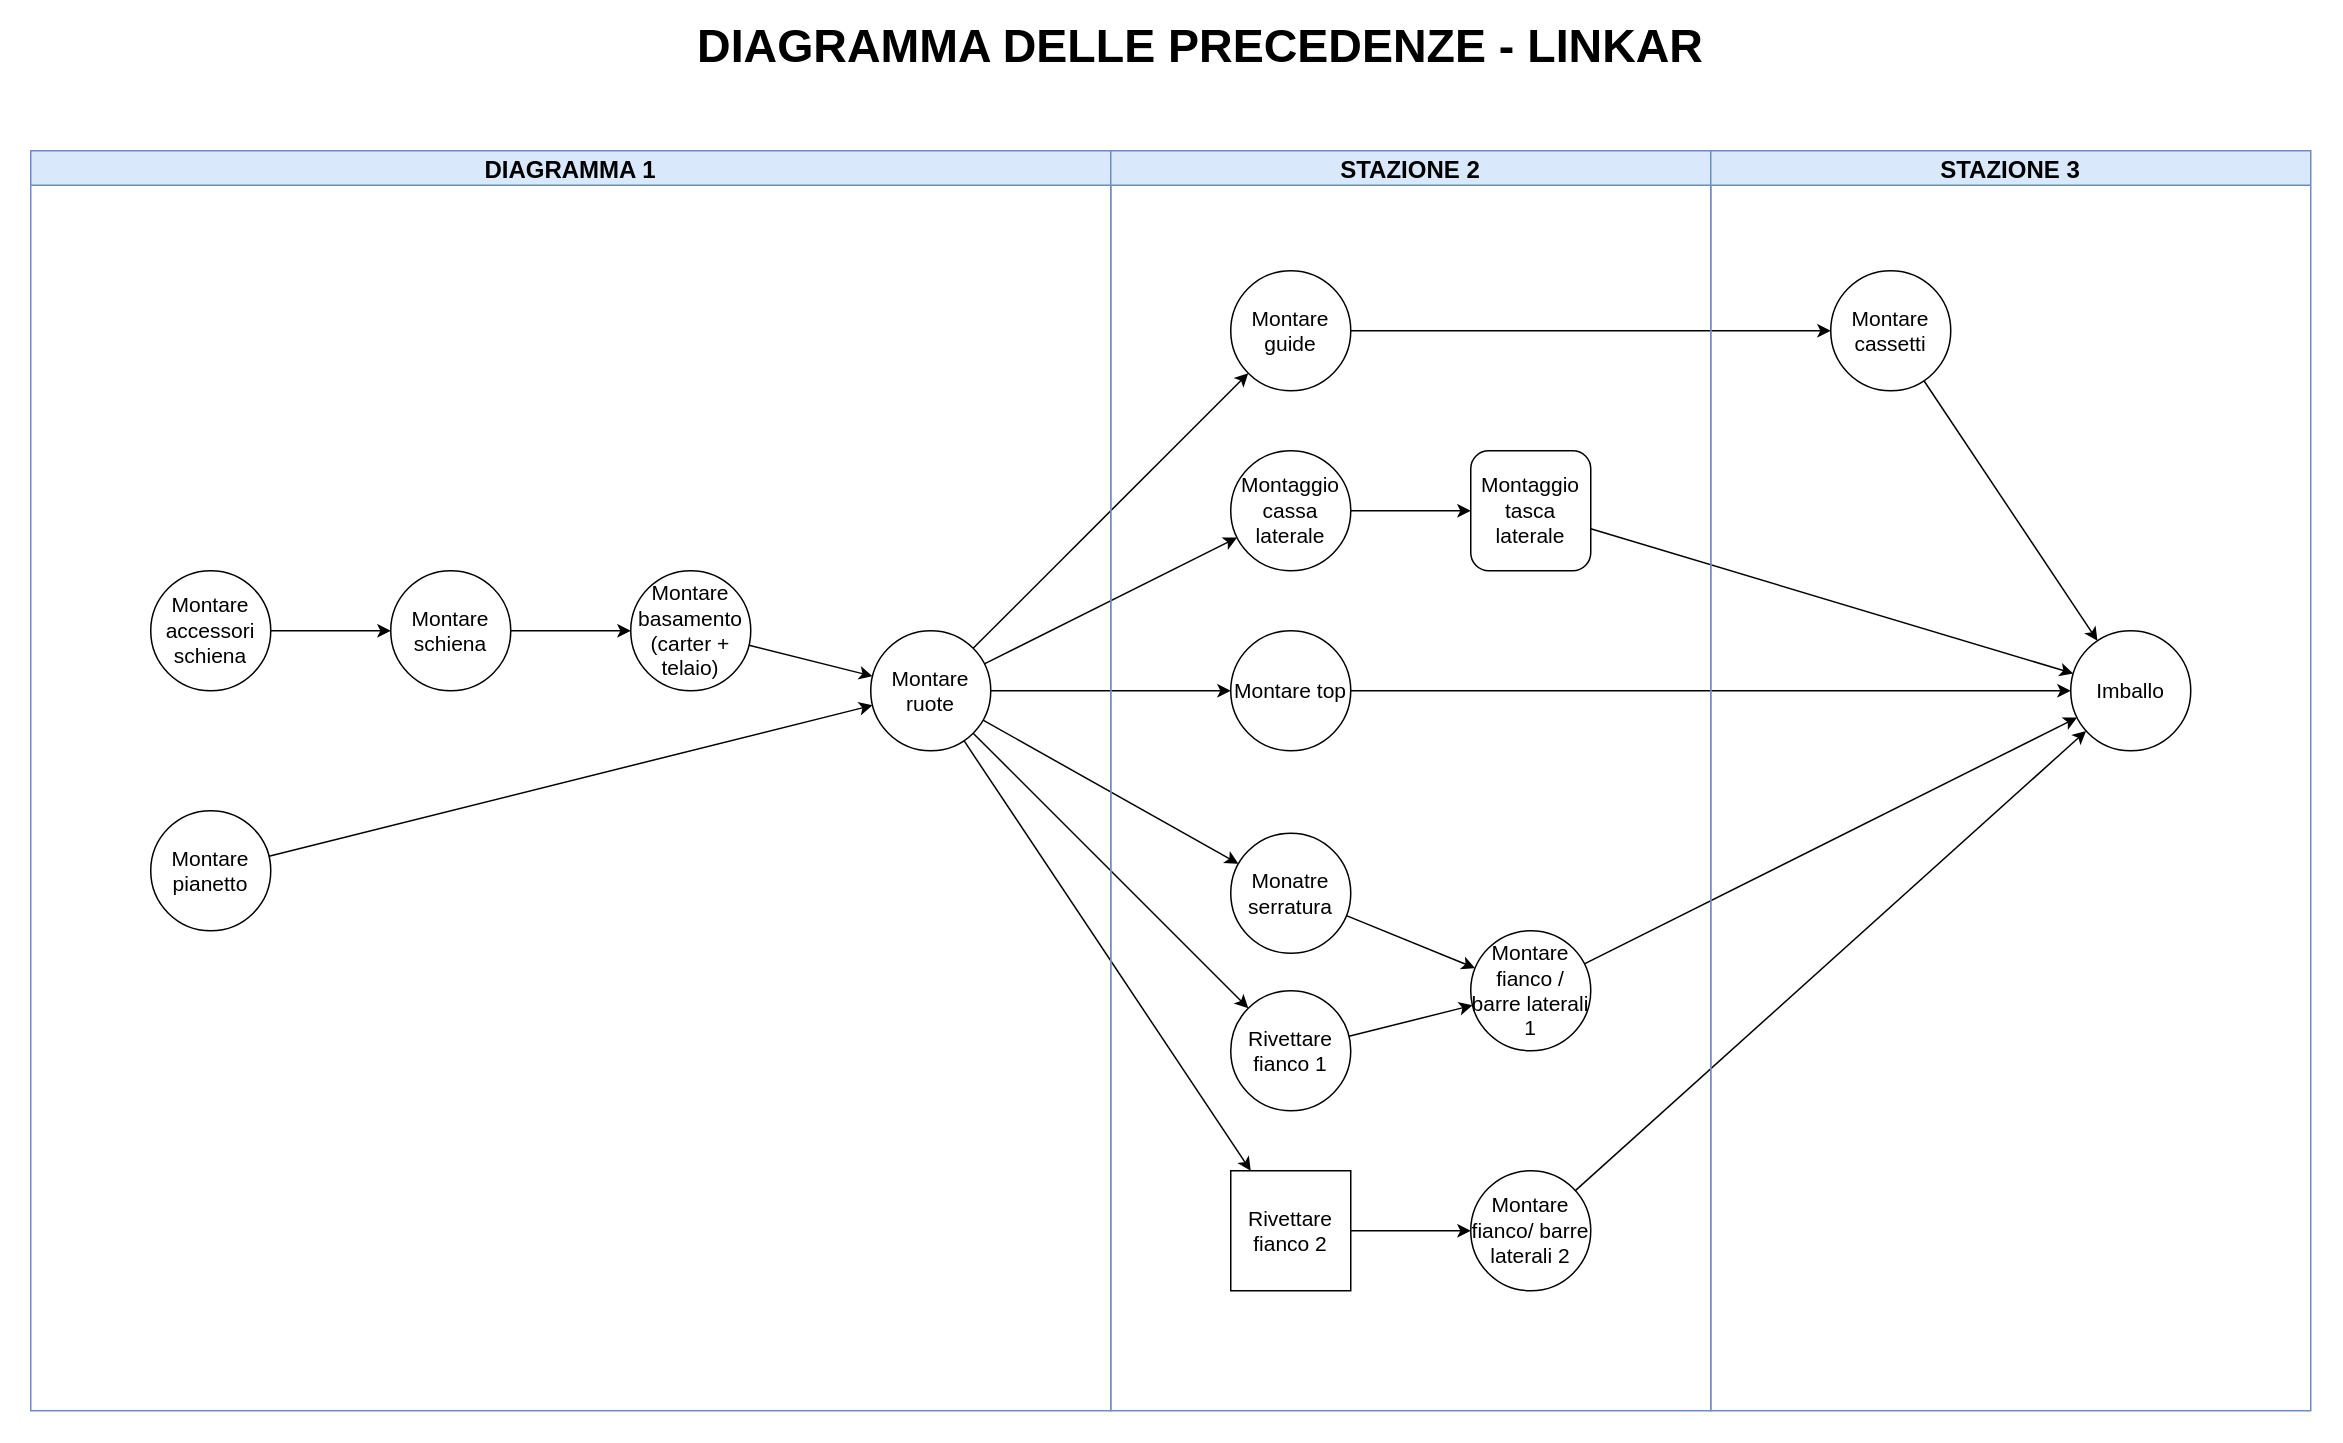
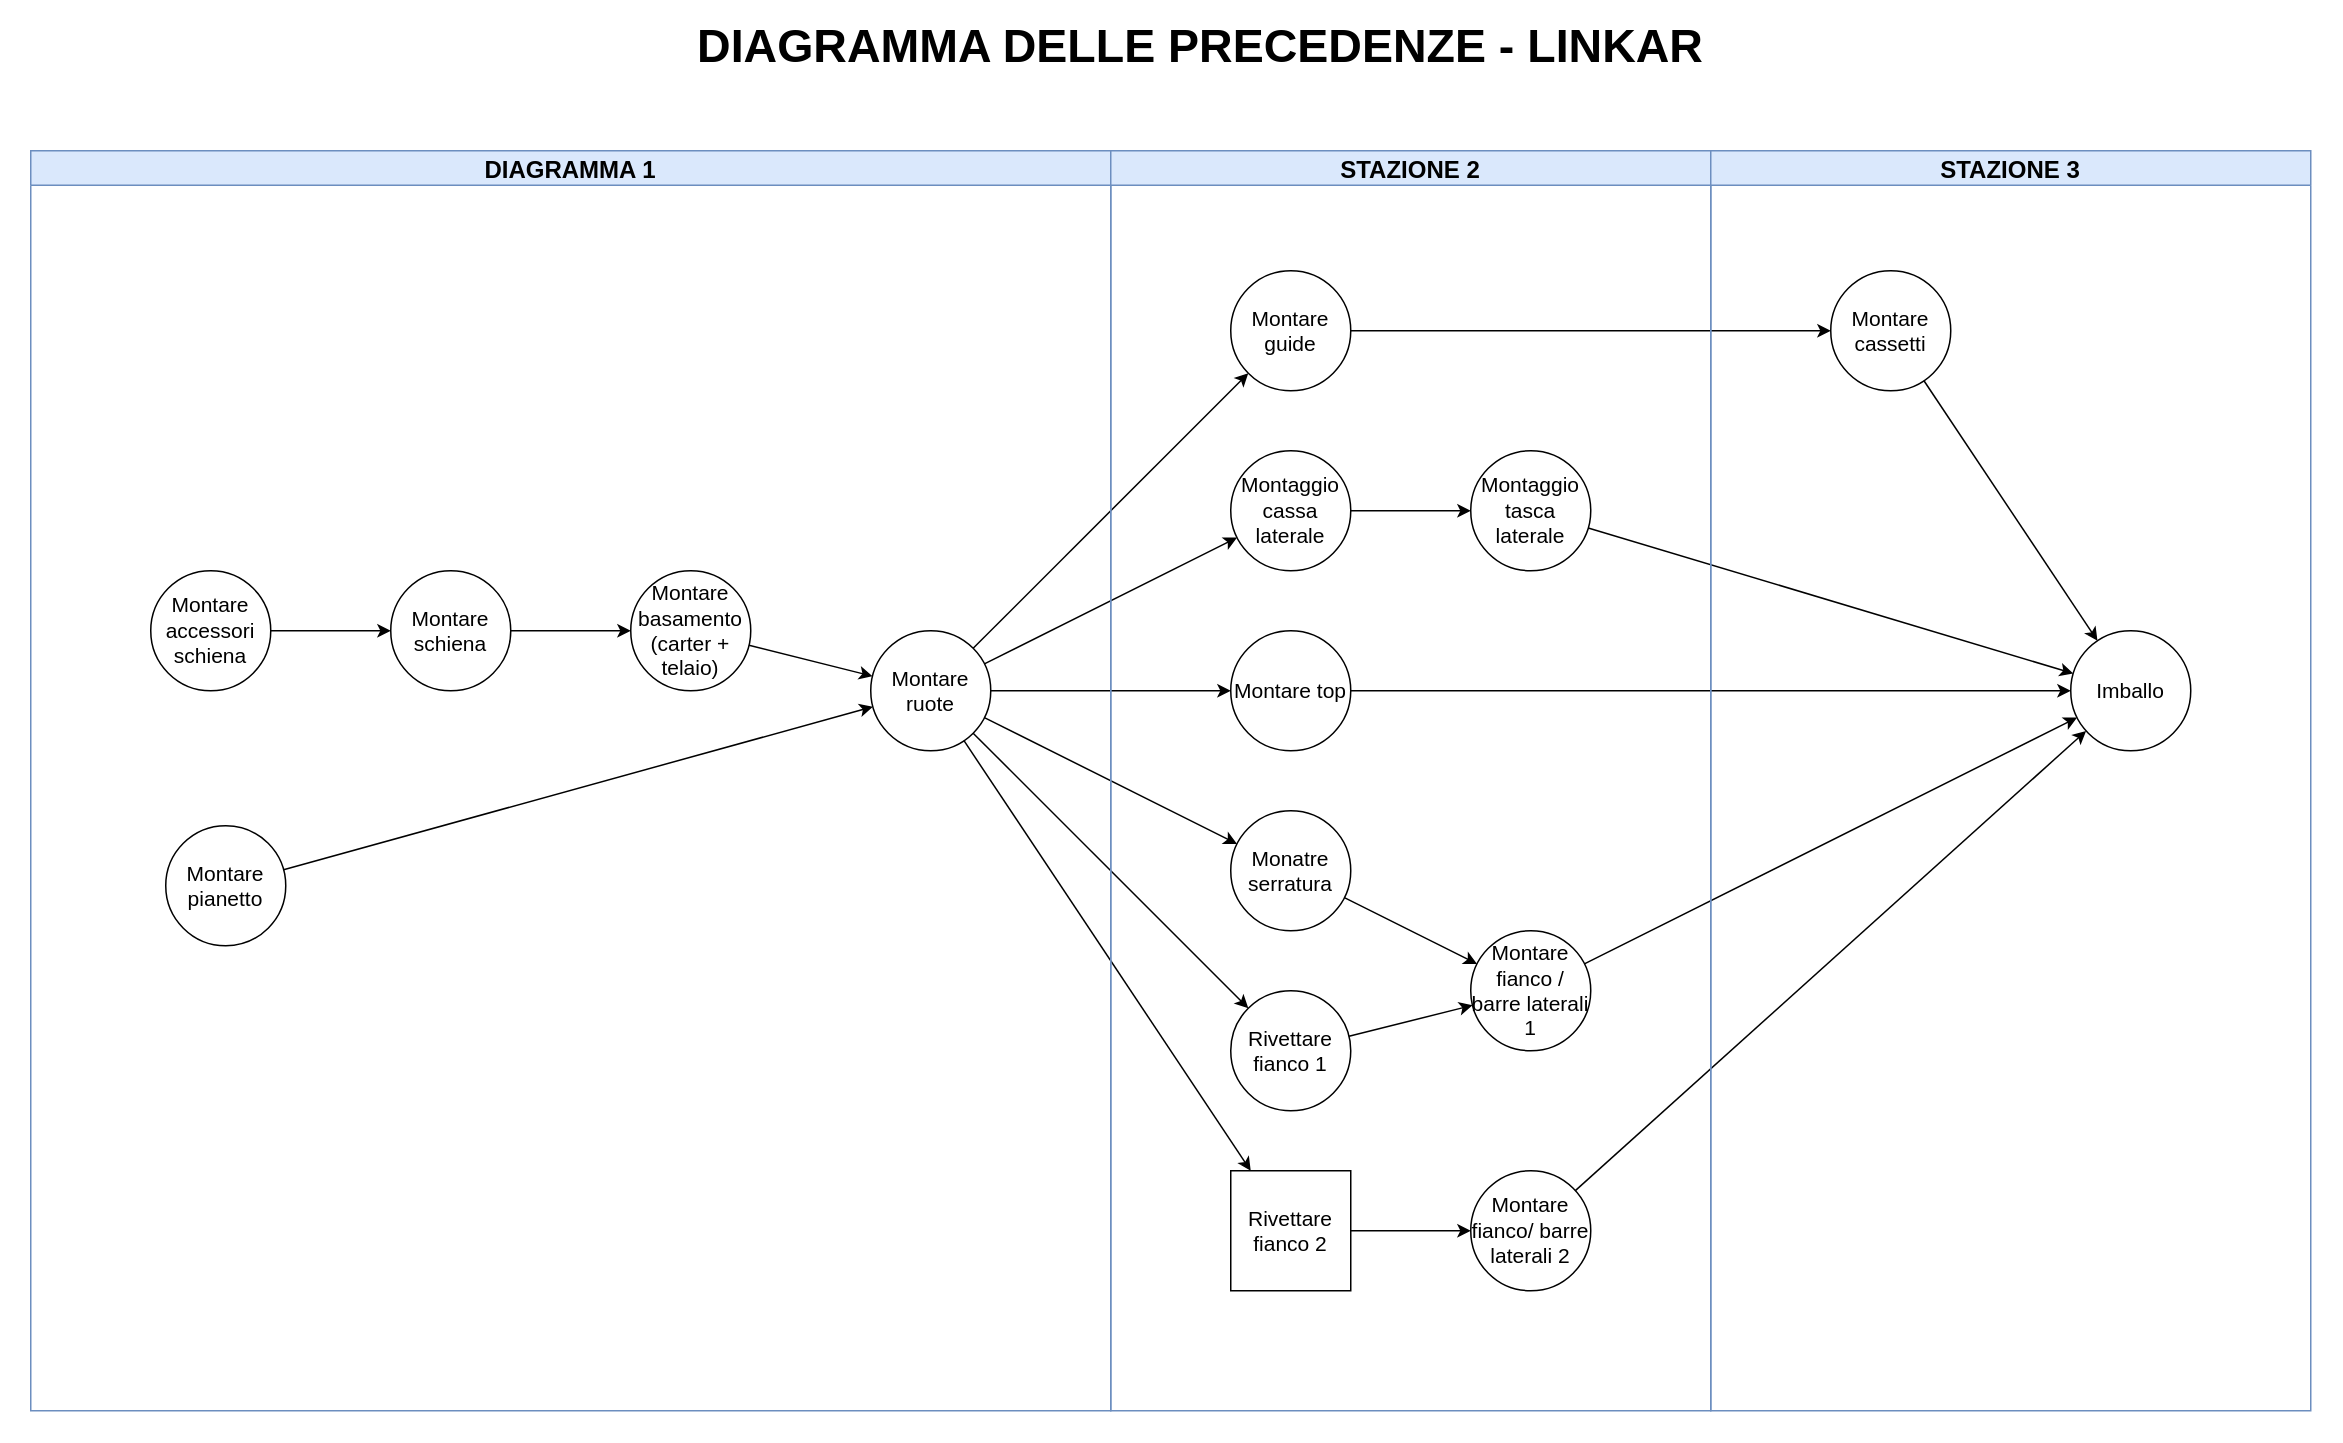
  <mxCell id="0" />
  <mxCell id="1" parent="0" />
  <mxCell id="2" value="&lt;div style=&quot;font-size: 14px;&quot;&gt;Montare accessori schiena&lt;/div&gt;" style="ellipse;whiteSpace=wrap;html=1;aspect=fixed;fontSize=14;fontStyle=0" vertex="1" parent="1"><mxGeometry x="100" y="380" width="80" height="80" as="geometry" /></mxCell>
- <mxCell id="3" value="&lt;div style=&quot;font-size: 14px;&quot;&gt;Montare pianetto&lt;/div&gt;" style="ellipse;whiteSpace=wrap;html=1;aspect=fixed;flipV=1;fontSize=14;fontStyle=0" vertex="1" parent="1"><mxGeometry x="100" y="540" width="80" height="80" as="geometry" /></mxCell>
+ <mxCell id="3" value="&lt;div style=&quot;font-size: 14px;&quot;&gt;Montare pianetto&lt;/div&gt;" style="ellipse;whiteSpace=wrap;html=1;aspect=fixed;flipV=1;fontSize=14;fontStyle=0" vertex="1" parent="1"><mxGeometry x="110" y="550" width="80" height="80" as="geometry" /></mxCell>
  <mxCell id="4" value="&lt;div style=&quot;font-size: 14px;&quot;&gt;Montare schiena&lt;/div&gt;" style="ellipse;whiteSpace=wrap;html=1;aspect=fixed;fontSize=14;fontStyle=0" vertex="1" parent="1"><mxGeometry x="260" y="380" width="80" height="80" as="geometry" /></mxCell>
  <mxCell id="5" value="Rivettare fianco 1" style="ellipse;whiteSpace=wrap;html=1;aspect=fixed;fontSize=14;fontStyle=0" vertex="1" parent="1"><mxGeometry x="820" y="660" width="80" height="80" as="geometry" /></mxCell>
  <mxCell id="6" value="&lt;div style=&quot;font-size: 14px;&quot;&gt;Montare fianco / barre laterali 1&lt;/div&gt;" style="ellipse;whiteSpace=wrap;html=1;aspect=fixed;fontSize=14;fontStyle=0" vertex="1" parent="1"><mxGeometry x="980" y="620" width="80" height="80" as="geometry" /></mxCell>
  <mxCell id="7" value="Montare basamento (carter + telaio)" style="ellipse;whiteSpace=wrap;html=1;aspect=fixed;fontSize=14;fontStyle=0" vertex="1" parent="1"><mxGeometry x="420" y="380" width="80" height="80" as="geometry" /></mxCell>
  <mxCell id="8" value="Montare ruote" style="ellipse;whiteSpace=wrap;html=1;aspect=fixed;fontSize=14;fontStyle=0" vertex="1" parent="1"><mxGeometry x="580" y="420" width="80" height="80" as="geometry" /></mxCell>
  <mxCell id="9" style="edgeStyle=orthogonalEdgeStyle;rounded=0;orthogonalLoop=1;jettySize=auto;html=1;fontSize=14;fontStyle=0" edge="1" parent="1" source="10" target="15"><mxGeometry relative="1" as="geometry" /></mxCell>
  <mxCell id="10" value="Montare guide" style="ellipse;whiteSpace=wrap;html=1;aspect=fixed;fontSize=14;fontStyle=0" vertex="1" parent="1"><mxGeometry x="820" y="180" width="80" height="80" as="geometry" /></mxCell>
  <mxCell id="11" value="" style="edgeStyle=orthogonalEdgeStyle;rounded=0;orthogonalLoop=1;jettySize=auto;html=1;fontSize=14;fontStyle=0" edge="1" parent="1" source="12" target="13"><mxGeometry relative="1" as="geometry" /></mxCell>
  <mxCell id="12" value="Montaggio cassa laterale" style="ellipse;whiteSpace=wrap;html=1;aspect=fixed;fontSize=14;fontStyle=0" vertex="1" parent="1"><mxGeometry x="820" y="300" width="80" height="80" as="geometry" /></mxCell>
- <mxCell id="13" value="Montaggio tasca laterale" style="whiteSpace=wrap;html=1;aspect=fixed;fontSize=14;fontStyle=0;rounded=1;" vertex="1" parent="1"><mxGeometry x="980" y="300" width="80" height="80" as="geometry" /></mxCell>
+ <mxCell id="13" value="Montaggio tasca laterale" style="ellipse;whiteSpace=wrap;html=1;aspect=fixed;fontSize=14;fontStyle=0" vertex="1" parent="1"><mxGeometry x="980" y="300" width="80" height="80" as="geometry" /></mxCell>
  <mxCell id="14" value="&lt;div style=&quot;font-size: 14px;&quot;&gt;Montare top&lt;/div&gt;" style="ellipse;whiteSpace=wrap;html=1;aspect=fixed;fontSize=14;fontStyle=0" vertex="1" parent="1"><mxGeometry x="820" y="420" width="80" height="80" as="geometry" /></mxCell>
  <mxCell id="15" value="Montare cassetti" style="ellipse;whiteSpace=wrap;html=1;aspect=fixed;fontSize=14;fontStyle=0" vertex="1" parent="1"><mxGeometry x="1220" y="180" width="80" height="80" as="geometry" /></mxCell>
  <mxCell id="16" value="" style="endArrow=classic;html=1;fontSize=14;fontStyle=0" edge="1" parent="1" source="4" target="7"><mxGeometry width="50" height="50" relative="1" as="geometry"><mxPoint x="230" y="830" as="sourcePoint" /><mxPoint x="280" y="780" as="targetPoint" /></mxGeometry></mxCell>
  <mxCell id="17" value="Rivettare fianco 2" style="whiteSpace=wrap;html=1;aspect=fixed;fontSize=14;fontStyle=0;rounded=0;" vertex="1" parent="1"><mxGeometry x="820" y="780" width="80" height="80" as="geometry" /></mxCell>
  <mxCell id="18" value="Montare fianco/ barre laterali 2" style="ellipse;whiteSpace=wrap;html=1;aspect=fixed;fontSize=14;fontStyle=0" vertex="1" parent="1"><mxGeometry x="980" y="780" width="80" height="80" as="geometry" /></mxCell>
- <mxCell id="19" value="Monatre serratura" style="ellipse;whiteSpace=wrap;html=1;aspect=fixed;strokeColor=#000000;fontSize=14;fontStyle=0" vertex="1" parent="1"><mxGeometry x="820" y="555" width="80" height="80" as="geometry" /></mxCell>
+ <mxCell id="19" value="Monatre serratura" style="ellipse;whiteSpace=wrap;html=1;aspect=fixed;strokeColor=#000000;fontSize=14;fontStyle=0" vertex="1" parent="1"><mxGeometry x="820" y="540" width="80" height="80" as="geometry" /></mxCell>
  <mxCell id="20" value="&lt;div style=&quot;font-size: 14px;&quot;&gt;Imballo&lt;/div&gt;" style="ellipse;whiteSpace=wrap;html=1;aspect=fixed;fontSize=14;fontStyle=0" vertex="1" parent="1"><mxGeometry x="1380" y="420" width="80" height="80" as="geometry" /></mxCell>
  <mxCell id="21" value="" style="endArrow=classic;html=1;fontSize=14;" edge="1" parent="1" source="3" target="8"><mxGeometry width="50" height="50" relative="1" as="geometry"><mxPoint x="750" y="460" as="sourcePoint" /><mxPoint x="640" y="470" as="targetPoint" /></mxGeometry></mxCell>
  <mxCell id="22" value="" style="endArrow=classic;html=1;fontSize=14;" edge="1" parent="1" source="7" target="8"><mxGeometry width="50" height="50" relative="1" as="geometry"><mxPoint x="188.824" y="580.372" as="sourcePoint" /><mxPoint x="591.194" y="479.701" as="targetPoint" /></mxGeometry></mxCell>
  <mxCell id="23" value="" style="endArrow=classic;html=1;fontSize=14;" edge="1" parent="1" source="17" target="18"><mxGeometry width="50" height="50" relative="1" as="geometry"><mxPoint x="290" y="130" as="sourcePoint" /><mxPoint x="340" y="80" as="targetPoint" /></mxGeometry></mxCell>
  <mxCell id="24" value="" style="endArrow=classic;html=1;fontSize=14;" edge="1" parent="1" source="5" target="6"><mxGeometry width="50" height="50" relative="1" as="geometry"><mxPoint x="300" y="140" as="sourcePoint" /><mxPoint x="350" y="90" as="targetPoint" /></mxGeometry></mxCell>
  <mxCell id="25" value="" style="endArrow=classic;html=1;fontSize=14;" edge="1" parent="1" source="8" target="17"><mxGeometry width="50" height="50" relative="1" as="geometry"><mxPoint x="270" y="150" as="sourcePoint" /><mxPoint x="320" y="100" as="targetPoint" /></mxGeometry></mxCell>
  <mxCell id="26" value="" style="endArrow=classic;html=1;fontSize=14;" edge="1" parent="1" source="8" target="5"><mxGeometry width="50" height="50" relative="1" as="geometry"><mxPoint x="280" y="160" as="sourcePoint" /><mxPoint x="330" y="110" as="targetPoint" /></mxGeometry></mxCell>
  <mxCell id="27" value="" style="endArrow=classic;html=1;fontSize=14;" edge="1" parent="1" source="8" target="19"><mxGeometry width="50" height="50" relative="1" as="geometry"><mxPoint x="290" y="170" as="sourcePoint" /><mxPoint x="340" y="120" as="targetPoint" /></mxGeometry></mxCell>
  <mxCell id="28" value="" style="endArrow=classic;html=1;fontSize=14;" edge="1" parent="1" source="8" target="14"><mxGeometry width="50" height="50" relative="1" as="geometry"><mxPoint x="300" y="180" as="sourcePoint" /><mxPoint x="350" y="130" as="targetPoint" /></mxGeometry></mxCell>
  <mxCell id="29" value="" style="endArrow=classic;html=1;fontSize=14;" edge="1" parent="1" source="8" target="12"><mxGeometry width="50" height="50" relative="1" as="geometry"><mxPoint x="310" y="190" as="sourcePoint" /><mxPoint x="360" y="140" as="targetPoint" /></mxGeometry></mxCell>
  <mxCell id="30" value="" style="endArrow=classic;html=1;fontSize=14;" edge="1" parent="1" source="8" target="10"><mxGeometry width="50" height="50" relative="1" as="geometry"><mxPoint x="320" y="200" as="sourcePoint" /><mxPoint x="370" y="150" as="targetPoint" /></mxGeometry></mxCell>
  <mxCell id="31" value="" style="endArrow=classic;html=1;fontSize=14;" edge="1" parent="1" source="2" target="4"><mxGeometry width="50" height="50" relative="1" as="geometry"><mxPoint x="330" y="210" as="sourcePoint" /><mxPoint x="380" y="160" as="targetPoint" /></mxGeometry></mxCell>
  <mxCell id="32" value="" style="endArrow=classic;html=1;fontSize=14;" edge="1" parent="1" source="19" target="6"><mxGeometry width="50" height="50" relative="1" as="geometry"><mxPoint x="948.871" y="740.565" as="sourcePoint" /><mxPoint x="1031.194" y="719.701" as="targetPoint" /></mxGeometry></mxCell>
  <mxCell id="33" value="" style="endArrow=classic;html=1;fontSize=14;" edge="1" parent="1" source="15" target="20"><mxGeometry width="50" height="50" relative="1" as="geometry"><mxPoint x="948.871" y="700.565" as="sourcePoint" /><mxPoint x="1031.194" y="679.701" as="targetPoint" /></mxGeometry></mxCell>
  <mxCell id="34" value="" style="endArrow=classic;html=1;fontSize=14;" edge="1" parent="1" source="13" target="20"><mxGeometry width="50" height="50" relative="1" as="geometry"><mxPoint x="918.871" y="710.565" as="sourcePoint" /><mxPoint x="1001.194" y="689.701" as="targetPoint" /></mxGeometry></mxCell>
  <mxCell id="35" value="" style="endArrow=classic;html=1;fontSize=14;" edge="1" parent="1" source="14" target="20"><mxGeometry width="50" height="50" relative="1" as="geometry"><mxPoint x="928.871" y="720.565" as="sourcePoint" /><mxPoint x="1011.194" y="699.701" as="targetPoint" /></mxGeometry></mxCell>
  <mxCell id="36" value="" style="endArrow=classic;html=1;fontSize=14;" edge="1" parent="1" source="6" target="20"><mxGeometry width="50" height="50" relative="1" as="geometry"><mxPoint x="938.871" y="730.565" as="sourcePoint" /><mxPoint x="1030" y="720" as="targetPoint" /></mxGeometry></mxCell>
  <mxCell id="37" value="" style="endArrow=classic;html=1;fontSize=14;" edge="1" parent="1" source="18" target="20"><mxGeometry width="50" height="50" relative="1" as="geometry"><mxPoint x="948.871" y="740.565" as="sourcePoint" /><mxPoint x="1031.194" y="719.701" as="targetPoint" /></mxGeometry></mxCell>
  <mxCell id="38" value="DIAGRAMMA 1" style="swimlane;fontSize=16;fillColor=#dae8fc;strokeColor=#6c8ebf;" vertex="1" parent="1"><mxGeometry x="20" y="100" width="720" height="840" as="geometry" /></mxCell>
  <mxCell id="39" value="STAZIONE 2" style="swimlane;fontSize=16;fillColor=#dae8fc;strokeColor=#6c8ebf;" vertex="1" parent="1"><mxGeometry x="740" y="100" width="400" height="840" as="geometry" /></mxCell>
  <mxCell id="40" value="STAZIONE 3" style="swimlane;fontSize=16;fillColor=#dae8fc;strokeColor=#6c8ebf;" vertex="1" parent="1"><mxGeometry x="1140" y="100" width="400" height="840" as="geometry" /></mxCell>
  <mxCell id="41" value="&lt;font style=&quot;font-size: 31px&quot;&gt;&lt;b&gt;DIAGRAMMA DELLE PRECEDENZE - LINKAR&lt;br&gt;&lt;/b&gt;&lt;/font&gt;" style="text;html=1;strokeColor=none;fillColor=none;align=center;verticalAlign=middle;whiteSpace=wrap;rounded=0;fontSize=14;" vertex="1" parent="1"><mxGeometry x="460" y="20" width="680" height="20" as="geometry" /></mxCell>
